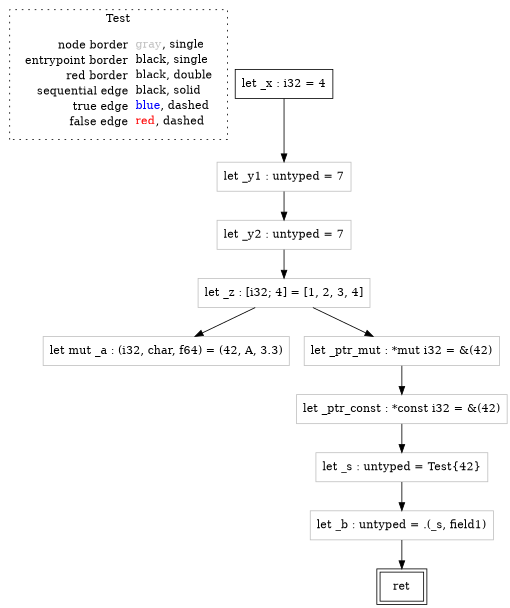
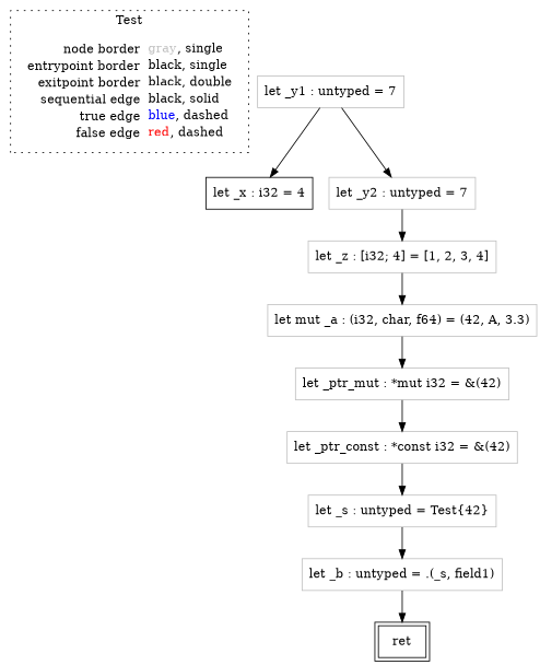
  digraph {
    node [shape=rect color=gray]
    edge [color=black]
-   n1 [label=<<table border="0" cellpadding="2" cellspacing="0" cellborder="0"><tr><td align="right">node border&nbsp;</td><td align="left"><font color="gray">gray</font>, single</td></tr><tr><td align="right">entrypoint border&nbsp;</td><td align="left"><font color="black">black</font>, single</td></tr><tr><td align="right">red border&nbsp;</td><td align="left"><font color="black">black</font>, double</td></tr><tr><td align="right">sequential edge&nbsp;</td><td align="left"><font color="black">black</font>, solid</td></tr><tr><td align="right">true edge&nbsp;</td><td align="left"><font color="blue">blue</font>, dashed</td></tr><tr><td align="right">false edge&nbsp;</td><td align="left"><font color="red">red</font>, dashed</td></tr></table>> shape=plaintext color=""]
+   n1 [label=<<table border="0" cellpadding="2" cellspacing="0" cellborder="0"><tr><td align="right">node border&nbsp;</td><td align="left"><font color="gray">gray</font>, single</td></tr><tr><td align="right">entrypoint border&nbsp;</td><td align="left"><font color="black">black</font>, single</td></tr><tr><td align="right">exitpoint border&nbsp;</td><td align="left"><font color="black">black</font>, double</td></tr><tr><td align="right">sequential edge&nbsp;</td><td align="left"><font color="black">black</font>, solid</td></tr><tr><td align="right">true edge&nbsp;</td><td align="left"><font color="blue">blue</font>, dashed</td></tr><tr><td align="right">false edge&nbsp;</td><td align="left"><font color="red">red</font>, dashed</td></tr></table>> shape=plaintext color=""]
    n2 [color=black label=<let _x : i32 = 4>]
    n3 [label=<let _y1 : untyped = 7>]
    n4 [label=<let _y2 : untyped = 7>]
    n5 [label=<let mut _a : (i32, char, f64) = (42, A, 3.3)>]
    n6 [label=<let _ptr_mut : *mut i32 = &amp;(42)>]
    n7 [label=<let _ptr_const : *const i32 = &amp;(42)>]
    n8 [label=<let _z : [i32; 4] = [1, 2, 3, 4]>]
    n9 [label=<let _s : untyped = Test{42}>]
    n10 [label=<let _b : untyped = .(_s, field1)>]
    n11 [color=black label=<ret> peripheries=2]
    subgraph cluster_1 {
      label=Test
      style=dotted
      n1
    }
-   n2 -> n3
+   n3 -> n2
    n3 -> n4
    n4 -> n8
-   n8 -> n6
+   n5 -> n6
    n6 -> n7
    n7 -> n9
    n8 -> n5
    n9 -> n10
    n10 -> n11
  }
